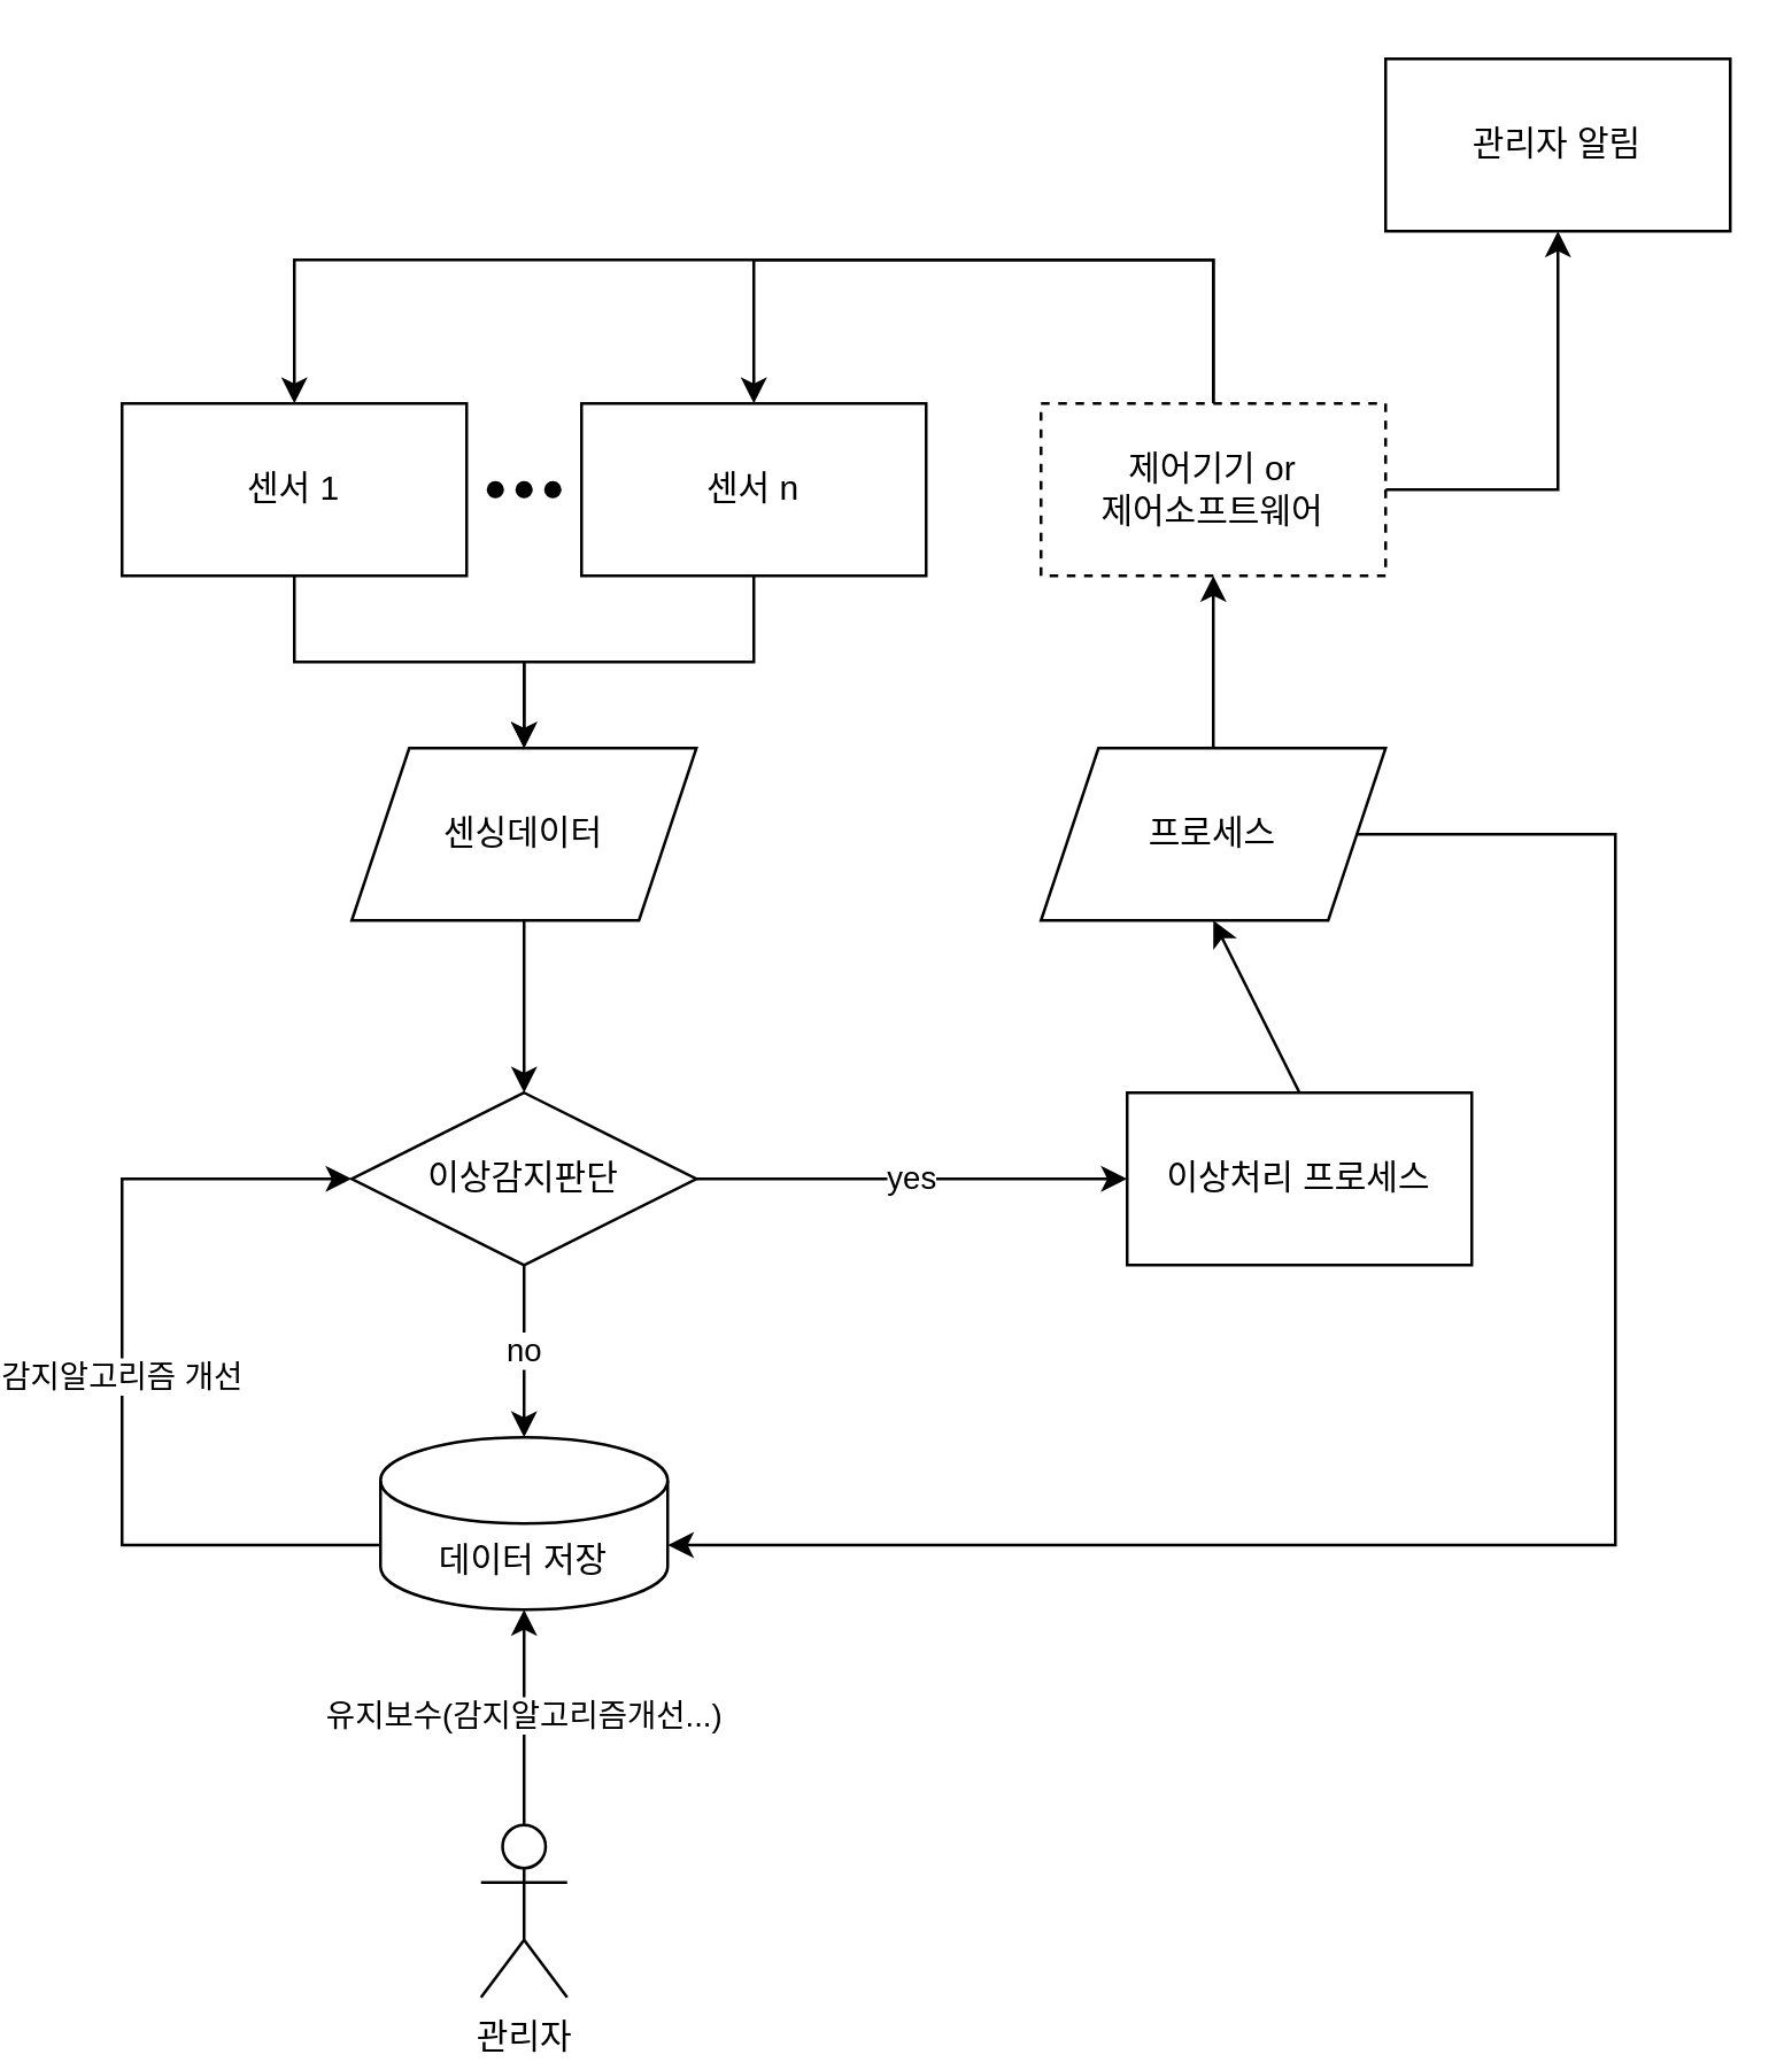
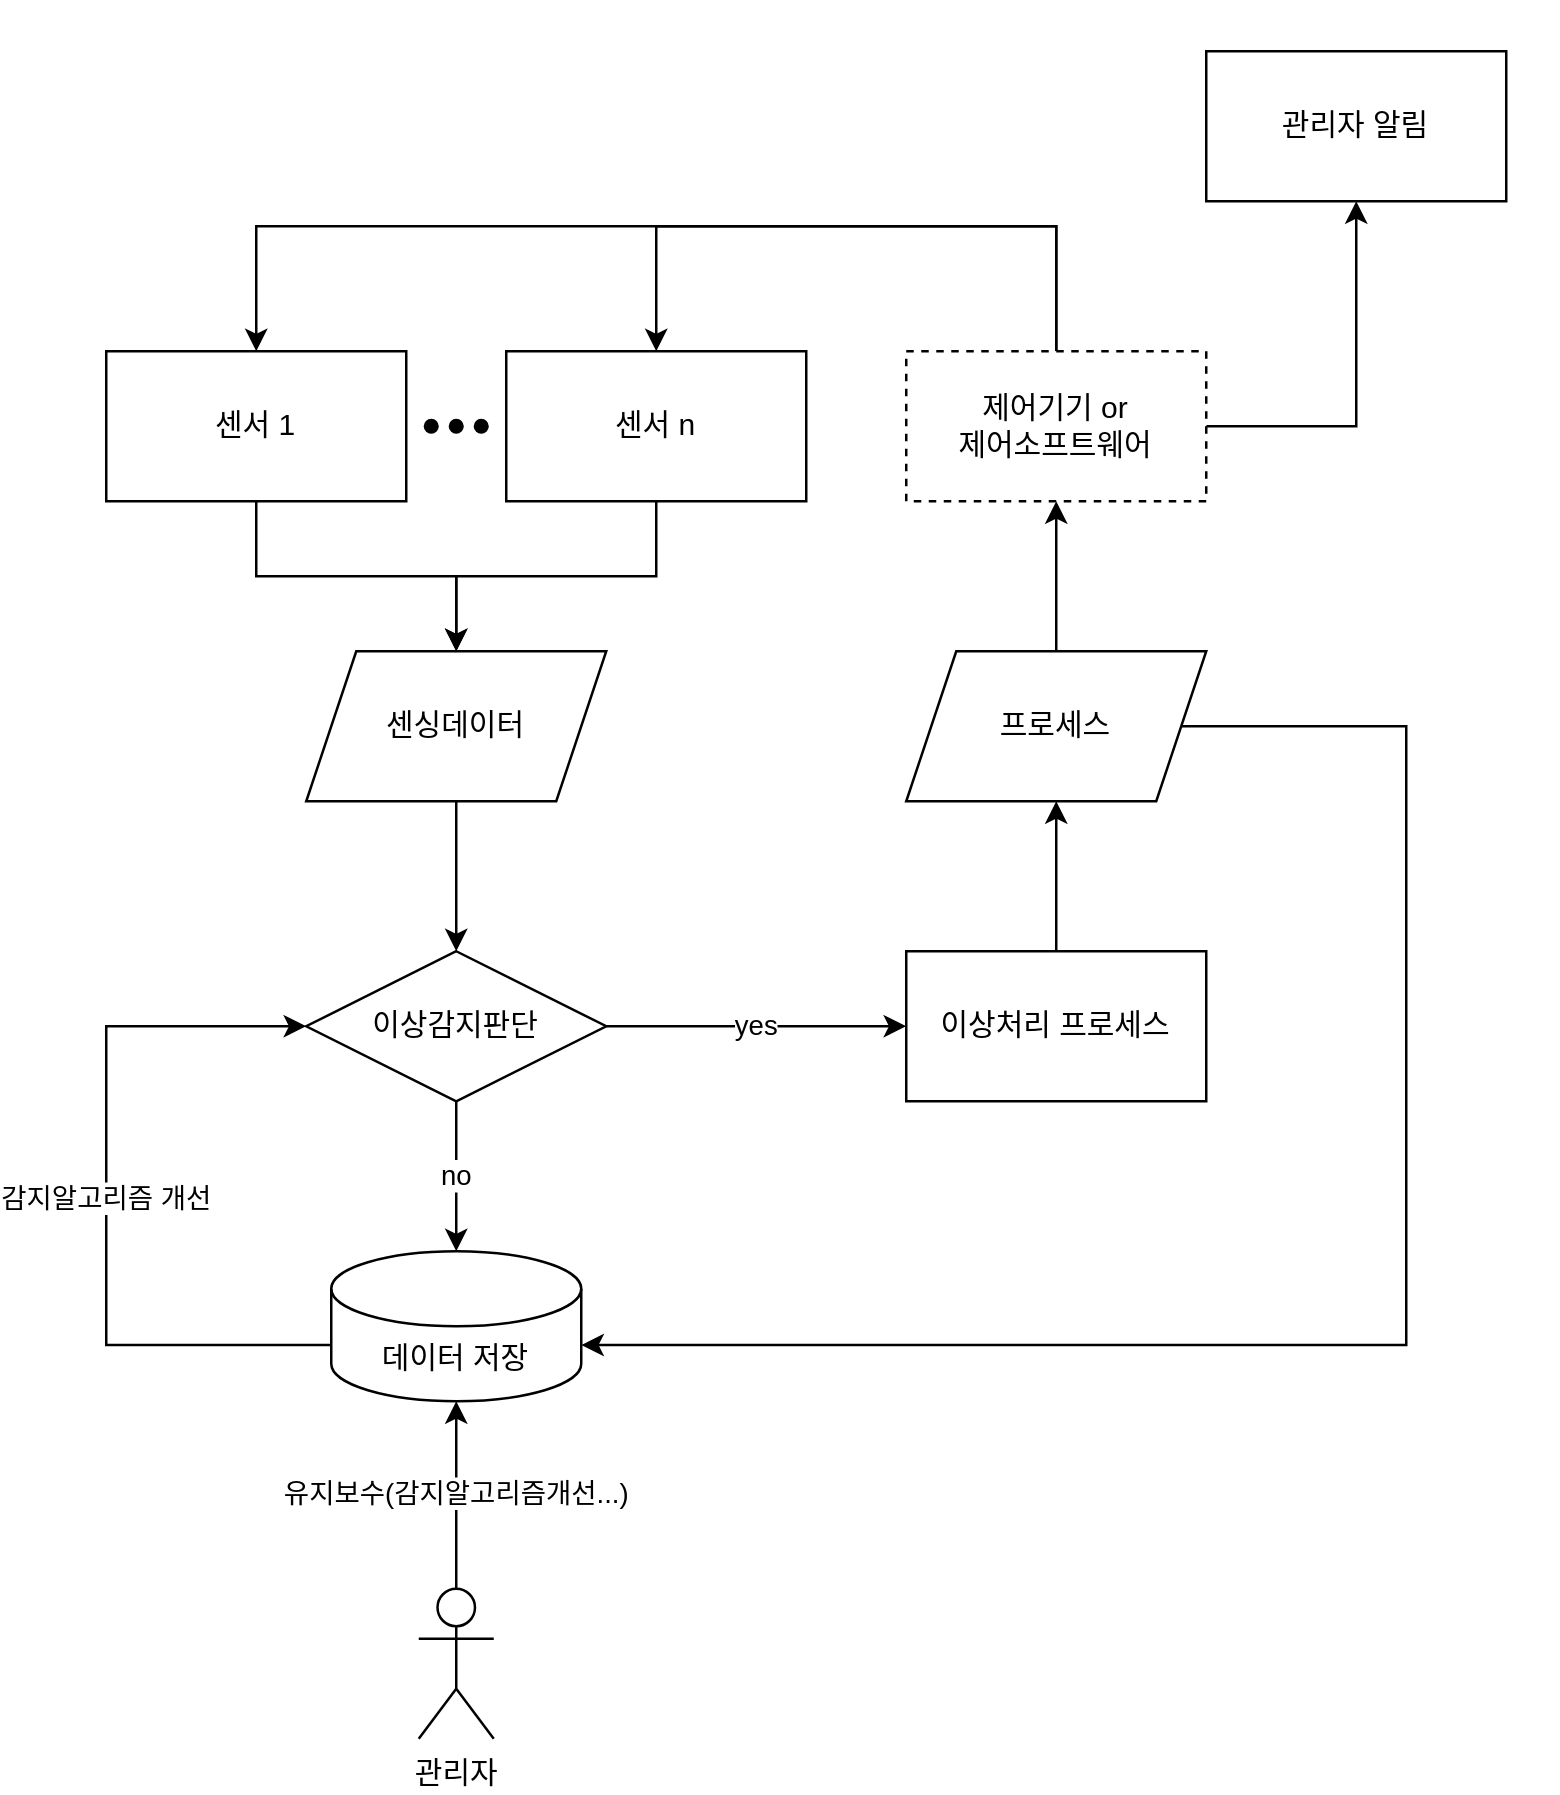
  <mxCell id="0" />
  <mxCell id="1" parent="0" />
  <mxCell id="2" style="edgeStyle=orthogonalEdgeStyle;rounded=0;orthogonalLoop=1;jettySize=auto;html=1;exitX=0.5;exitY=1;exitDx=0;exitDy=0;" edge="1" parent="1" source="3" target="4"><mxGeometry relative="1" as="geometry" /></mxCell>
  <mxCell id="3" value="센서 1" style="rounded=0;whiteSpace=wrap;html=1;" vertex="1" parent="1"><mxGeometry x="20" y="140" width="120" height="60" as="geometry" /></mxCell>
  <mxCell id="4" value="센싱데이터" style="shape=parallelogram;perimeter=parallelogramPerimeter;whiteSpace=wrap;html=1;fixedSize=1;" vertex="1" parent="1"><mxGeometry x="100" y="260" width="120" height="60" as="geometry" /></mxCell>
  <mxCell id="5" style="edgeStyle=orthogonalEdgeStyle;rounded=0;orthogonalLoop=1;jettySize=auto;html=1;exitX=0.5;exitY=1;exitDx=0;exitDy=0;entryX=0.5;entryY=0;entryDx=0;entryDy=0;" edge="1" parent="1" source="6" target="4"><mxGeometry relative="1" as="geometry" /></mxCell>
  <mxCell id="6" value="센서 n" style="rounded=0;whiteSpace=wrap;html=1;" vertex="1" parent="1"><mxGeometry x="180" y="140" width="120" height="60" as="geometry" /></mxCell>
  <mxCell id="7" value="유지보수(감지알고리즘개선...)" style="edgeStyle=orthogonalEdgeStyle;rounded=0;orthogonalLoop=1;jettySize=auto;html=1;entryX=0.5;entryY=1;entryDx=0;entryDy=0;entryPerimeter=0;" edge="1" parent="1" source="8" target="16"><mxGeometry relative="1" as="geometry" /></mxCell>
  <mxCell id="8" value="관리자" style="shape=umlActor;verticalLabelPosition=bottom;verticalAlign=top;html=1;outlineConnect=0;" vertex="1" parent="1"><mxGeometry x="145" y="635" width="30" height="60" as="geometry" /></mxCell>
  <mxCell id="9" value="" style="shape=waypoint;sketch=0;fillStyle=solid;size=6;pointerEvents=1;points=[];fillColor=none;resizable=0;rotatable=0;perimeter=centerPerimeter;snapToPoint=1;" vertex="1" parent="1"><mxGeometry x="140" y="150" width="40" height="40" as="geometry" /></mxCell>
  <mxCell id="10" value="" style="shape=waypoint;sketch=0;fillStyle=solid;size=6;pointerEvents=1;points=[];fillColor=none;resizable=0;rotatable=0;perimeter=centerPerimeter;snapToPoint=1;" vertex="1" parent="1"><mxGeometry x="150" y="150" width="40" height="40" as="geometry" /></mxCell>
  <mxCell id="11" value="" style="shape=waypoint;sketch=0;fillStyle=solid;size=6;pointerEvents=1;points=[];fillColor=none;resizable=0;rotatable=0;perimeter=centerPerimeter;snapToPoint=1;" vertex="1" parent="1"><mxGeometry x="130" y="150" width="40" height="40" as="geometry" /></mxCell>
  <mxCell id="12" value="이상감지판단" style="rhombus;whiteSpace=wrap;html=1;" vertex="1" parent="1"><mxGeometry x="100" y="380" width="120" height="60" as="geometry" /></mxCell>
  <mxCell id="13" value="" style="endArrow=classic;html=1;exitX=0.5;exitY=1;exitDx=0;exitDy=0;entryX=0.5;entryY=0;entryDx=0;entryDy=0;" edge="1" parent="1" source="4" target="12"><mxGeometry width="50" height="50" relative="1" as="geometry"><mxPoint x="160" y="360" as="sourcePoint" /><mxPoint x="210" y="310" as="targetPoint" /></mxGeometry></mxCell>
- <mxCell id="14" value="이상처리 프로세스" style="rounded=0;whiteSpace=wrap;html=1;" vertex="1" parent="1"><mxGeometry x="370" y="380" width="120" height="60" as="geometry" /></mxCell>
+ <mxCell id="14" value="이상처리 프로세스" style="rounded=0;whiteSpace=wrap;html=1;" vertex="1" parent="1"><mxGeometry x="340" y="380" width="120" height="60" as="geometry" /></mxCell>
  <mxCell id="15" value="감지알고리즘 개선" style="edgeStyle=orthogonalEdgeStyle;rounded=0;orthogonalLoop=1;jettySize=auto;html=1;exitX=0;exitY=0;exitDx=0;exitDy=37.5;exitPerimeter=0;entryX=0;entryY=0.5;entryDx=0;entryDy=0;" edge="1" parent="1" source="16" target="12"><mxGeometry relative="1" as="geometry"><Array as="points"><mxPoint x="20" y="538" /><mxPoint x="20" y="410" /></Array></mxGeometry></mxCell>
  <mxCell id="16" value="데이터 저장" style="shape=cylinder3;whiteSpace=wrap;html=1;boundedLbl=1;backgroundOutline=1;size=15;" vertex="1" parent="1"><mxGeometry x="110" y="500" width="100" height="60" as="geometry" /></mxCell>
  <mxCell id="17" value="no" style="endArrow=classic;html=1;exitX=0.5;exitY=1;exitDx=0;exitDy=0;entryX=0.5;entryY=0;entryDx=0;entryDy=0;entryPerimeter=0;" edge="1" parent="1" source="12" target="16"><mxGeometry width="50" height="50" relative="1" as="geometry"><mxPoint x="150" y="490" as="sourcePoint" /><mxPoint x="200" y="440" as="targetPoint" /></mxGeometry></mxCell>
  <mxCell id="18" value="yes" style="endArrow=classic;html=1;exitX=1;exitY=0.5;exitDx=0;exitDy=0;entryX=0;entryY=0.5;entryDx=0;entryDy=0;" edge="1" parent="1" source="12" target="14"><mxGeometry width="50" height="50" relative="1" as="geometry"><mxPoint x="150" y="320" as="sourcePoint" /><mxPoint x="200" y="270" as="targetPoint" /></mxGeometry></mxCell>
  <mxCell id="19" style="edgeStyle=orthogonalEdgeStyle;rounded=0;orthogonalLoop=1;jettySize=auto;html=1;entryX=0.5;entryY=1;entryDx=0;entryDy=0;" edge="1" parent="1" source="20" target="26"><mxGeometry relative="1" as="geometry" /></mxCell>
  <mxCell id="20" value="프로세스" style="shape=parallelogram;perimeter=parallelogramPerimeter;whiteSpace=wrap;html=1;fixedSize=1;" vertex="1" parent="1"><mxGeometry x="340" y="260" width="120" height="60" as="geometry" /></mxCell>
  <mxCell id="21" value="" style="endArrow=classic;html=1;exitX=0.5;exitY=0;exitDx=0;exitDy=0;entryX=0.5;entryY=1;entryDx=0;entryDy=0;" edge="1" parent="1" source="14" target="20"><mxGeometry width="50" height="50" relative="1" as="geometry"><mxPoint x="320" y="320" as="sourcePoint" /><mxPoint x="370" y="270" as="targetPoint" /></mxGeometry></mxCell>
  <mxCell id="22" style="edgeStyle=orthogonalEdgeStyle;rounded=0;orthogonalLoop=1;jettySize=auto;html=1;entryX=1;entryY=0;entryDx=0;entryDy=37.5;entryPerimeter=0;exitX=1;exitY=0.5;exitDx=0;exitDy=0;" edge="1" parent="1" source="20" target="16"><mxGeometry relative="1" as="geometry"><Array as="points"><mxPoint x="540" y="290" /><mxPoint x="540" y="538" /></Array></mxGeometry></mxCell>
  <mxCell id="23" style="edgeStyle=orthogonalEdgeStyle;rounded=0;orthogonalLoop=1;jettySize=auto;html=1;entryX=0.5;entryY=0;entryDx=0;entryDy=0;" edge="1" parent="1" source="26" target="3"><mxGeometry relative="1" as="geometry"><Array as="points"><mxPoint x="400" y="90" /><mxPoint x="80" y="90" /></Array></mxGeometry></mxCell>
  <mxCell id="24" style="edgeStyle=orthogonalEdgeStyle;rounded=0;orthogonalLoop=1;jettySize=auto;html=1;entryX=0.5;entryY=0;entryDx=0;entryDy=0;" edge="1" parent="1" source="26" target="6"><mxGeometry relative="1" as="geometry"><Array as="points"><mxPoint x="400" y="90" /><mxPoint x="240" y="90" /></Array></mxGeometry></mxCell>
  <mxCell id="25" style="edgeStyle=orthogonalEdgeStyle;rounded=0;orthogonalLoop=1;jettySize=auto;html=1;exitX=1;exitY=0.5;exitDx=0;exitDy=0;" edge="1" parent="1" source="26" target="27"><mxGeometry relative="1" as="geometry" /></mxCell>
  <mxCell id="26" value="제어기기 or &lt;br&gt;제어소프트웨어" style="rounded=0;whiteSpace=wrap;html=1;dashed=1;" vertex="1" parent="1"><mxGeometry x="340" y="140" width="120" height="60" as="geometry" /></mxCell>
  <mxCell id="27" value="관리자 알림" style="rounded=0;whiteSpace=wrap;html=1;" vertex="1" parent="1"><mxGeometry x="460" y="20" width="120" height="60" as="geometry" /></mxCell>
